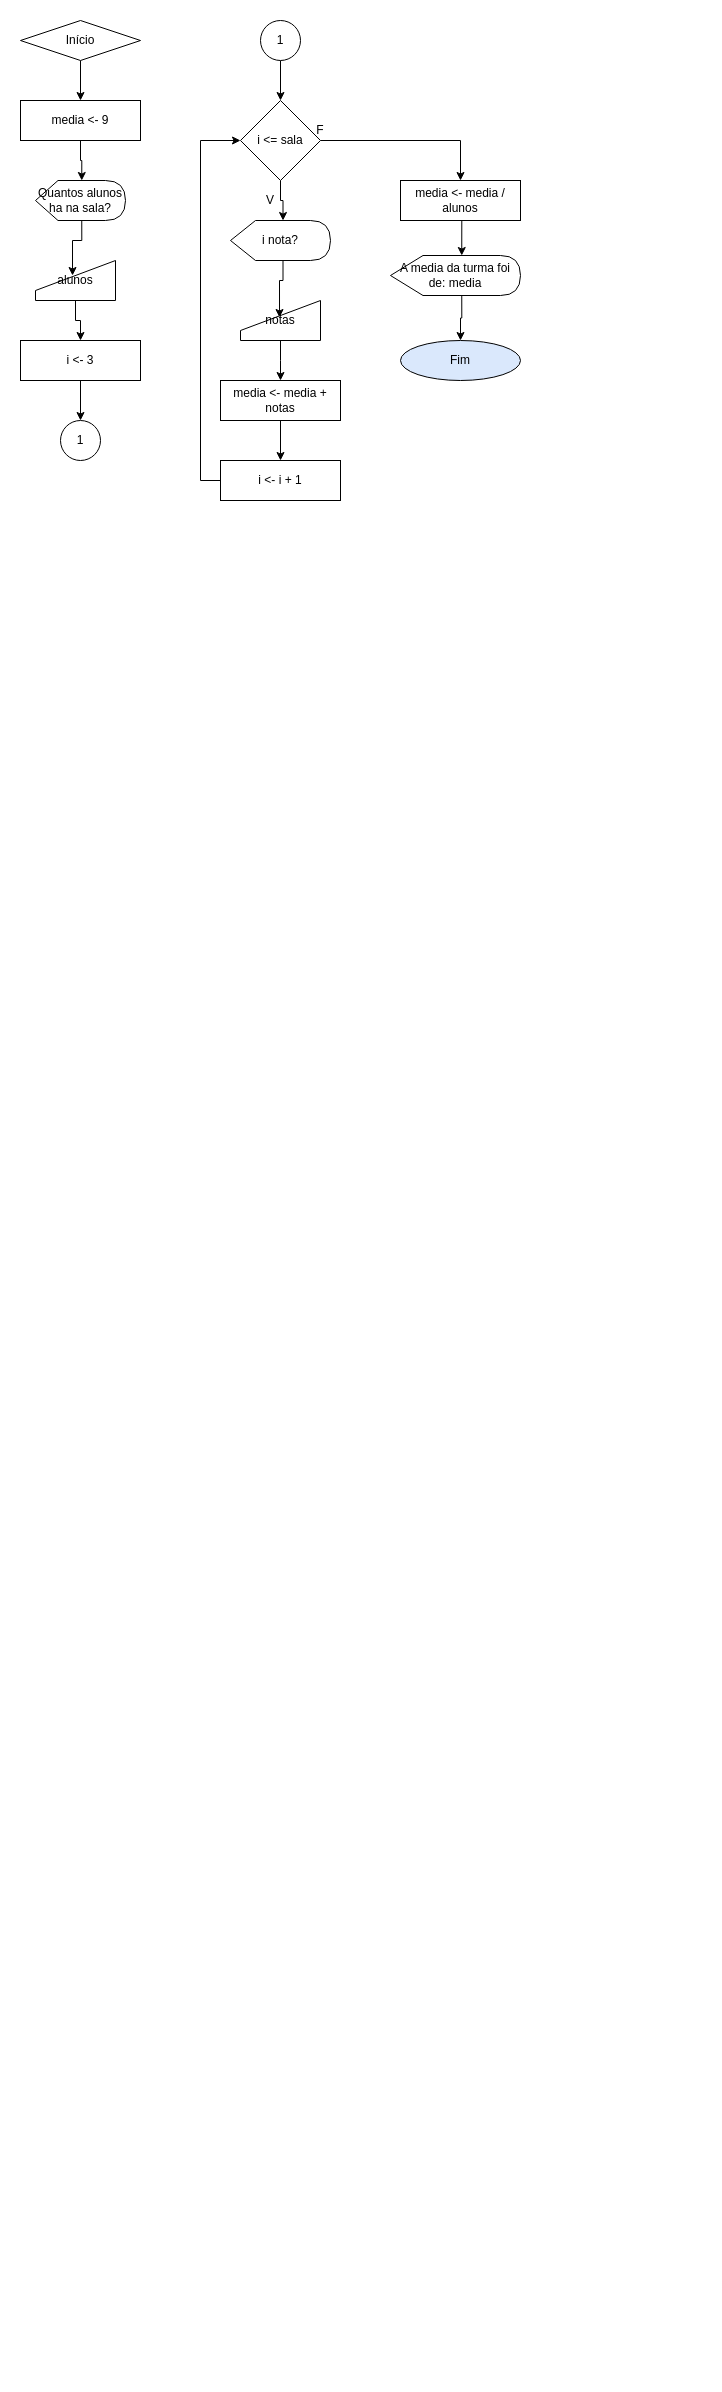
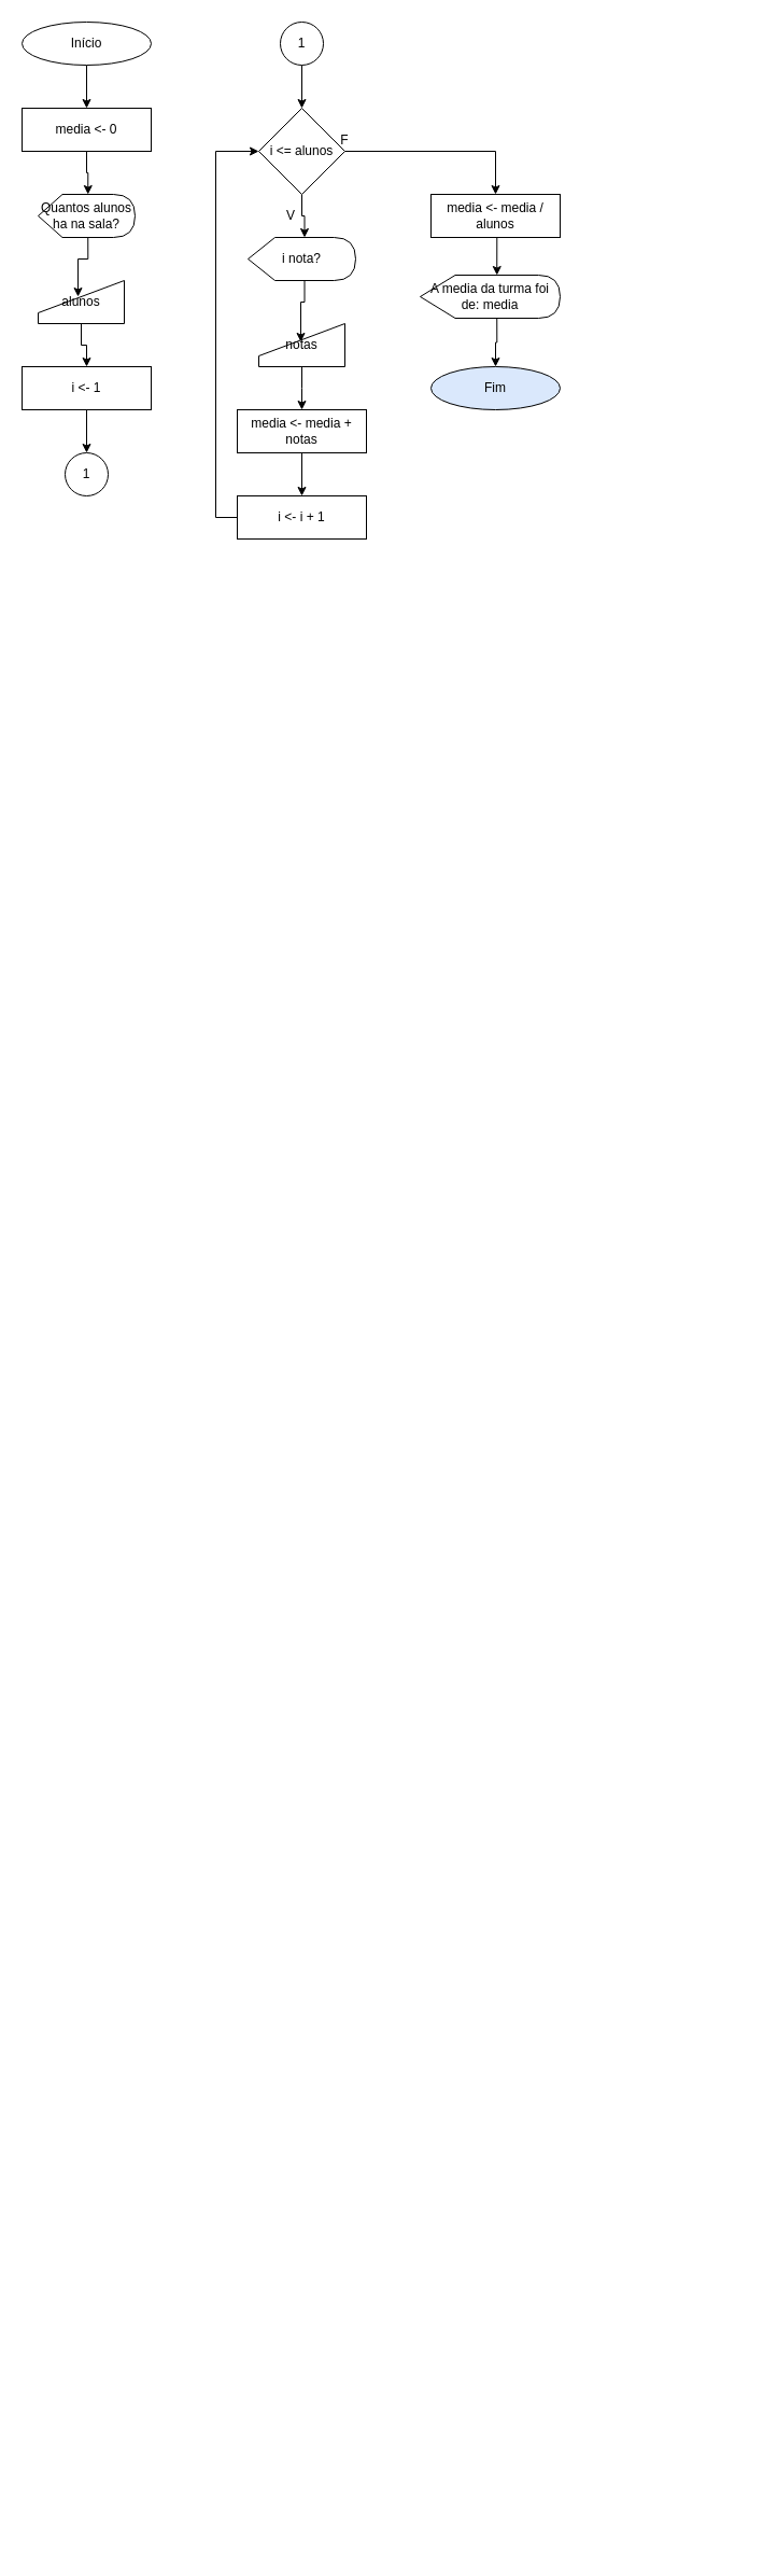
  <mxCell id="0" />
  <mxCell id="1" parent="0" />
  <mxCell id="2" style="edgeStyle=orthogonalEdgeStyle;rounded=0;orthogonalLoop=1;jettySize=auto;html=1;exitX=1;exitY=0.5;exitDx=0;exitDy=0;entryX=0.5;entryY=0;entryDx=0;entryDy=0;" parent="1" edge="1"><mxGeometry relative="1" as="geometry"><mxPoint x="540" y="2020" as="sourcePoint" /></mxGeometry></mxCell>
  <mxCell id="3" style="edgeStyle=orthogonalEdgeStyle;rounded=0;orthogonalLoop=1;jettySize=auto;html=1;exitX=0;exitY=0.5;exitDx=0;exitDy=0;entryX=0;entryY=0;entryDx=40;entryDy=0;entryPerimeter=0;" parent="1" edge="1"><mxGeometry relative="1" as="geometry"><mxPoint x="460" y="2020" as="sourcePoint" /></mxGeometry></mxCell>
  <mxCell id="4" style="edgeStyle=orthogonalEdgeStyle;rounded=0;orthogonalLoop=1;jettySize=auto;html=1;exitX=1;exitY=0.5;exitDx=0;exitDy=0;" parent="1" edge="1"><mxGeometry relative="1" as="geometry"><mxPoint x="620" y="2100" as="sourcePoint" /></mxGeometry></mxCell>
  <mxCell id="5" style="edgeStyle=orthogonalEdgeStyle;rounded=0;orthogonalLoop=1;jettySize=auto;html=1;exitX=0;exitY=0.5;exitDx=0;exitDy=0;entryX=0;entryY=0;entryDx=40;entryDy=0;entryPerimeter=0;" parent="1" edge="1"><mxGeometry relative="1" as="geometry"><mxPoint x="540" y="2100" as="sourcePoint" /></mxGeometry></mxCell>
  <mxCell id="6" style="edgeStyle=orthogonalEdgeStyle;rounded=0;orthogonalLoop=1;jettySize=auto;html=1;exitX=0;exitY=0.5;exitDx=0;exitDy=0;entryX=0;entryY=0;entryDx=40;entryDy=0;entryPerimeter=0;" parent="1" edge="1"><mxGeometry relative="1" as="geometry"><mxPoint x="620" y="2180" as="sourcePoint" /></mxGeometry></mxCell>
  <mxCell id="7" style="edgeStyle=orthogonalEdgeStyle;rounded=0;orthogonalLoop=1;jettySize=auto;html=1;exitX=1;exitY=0.5;exitDx=0;exitDy=0;entryX=0;entryY=0;entryDx=40;entryDy=0;entryPerimeter=0;" parent="1" edge="1"><mxGeometry relative="1" as="geometry"><mxPoint x="700" y="2180" as="sourcePoint" /></mxGeometry></mxCell>
  <mxCell id="8" style="edgeStyle=orthogonalEdgeStyle;rounded=0;orthogonalLoop=1;jettySize=auto;html=1;exitX=1;exitY=0.5;exitDx=0;exitDy=0;entryX=0;entryY=0.5;entryDx=0;entryDy=0;" parent="1" edge="1"><mxGeometry relative="1" as="geometry"><Array as="points"><mxPoint x="200" y="2220" /><mxPoint x="200" y="2370" /><mxPoint x="20" y="2370" /><mxPoint x="20" y="1940" /></Array><mxPoint x="80" y="1940" as="targetPoint" /></mxGeometry></mxCell>
  <mxCell id="9" style="edgeStyle=orthogonalEdgeStyle;rounded=0;orthogonalLoop=1;jettySize=auto;html=1;exitX=0.5;exitY=1;exitDx=0;exitDy=0;entryX=0.5;entryY=0;entryDx=0;entryDy=0;" parent="1" source="10" target="13" edge="1"><mxGeometry relative="1" as="geometry" /></mxCell>
- <mxCell id="10" value="Início" style="rhombus;whiteSpace=wrap;html=1;" parent="1" vertex="1"><mxGeometry x="20" y="20" width="120" height="40" as="geometry" /></mxCell>
+ <mxCell id="10" value="Início" style="ellipse;whiteSpace=wrap;html=1;" parent="1" vertex="1"><mxGeometry x="20" y="20" width="120" height="40" as="geometry" /></mxCell>
  <mxCell id="11" value="Fim" style="ellipse;whiteSpace=wrap;html=1;fillColor=#dae8fc;" parent="1" vertex="1"><mxGeometry x="400" y="340" width="120" height="40" as="geometry" /></mxCell>
  <mxCell id="12" style="edgeStyle=orthogonalEdgeStyle;rounded=0;orthogonalLoop=1;jettySize=auto;html=1;exitX=0.5;exitY=1;exitDx=0;exitDy=0;entryX=0;entryY=0;entryDx=46.25;entryDy=0;entryPerimeter=0;" parent="1" source="13" target="15" edge="1"><mxGeometry relative="1" as="geometry" /></mxCell>
- <mxCell id="13" value="media &amp;lt;- 9" style="rounded=0;whiteSpace=wrap;html=1;" parent="1" vertex="1"><mxGeometry x="20" y="100" width="120" height="40" as="geometry" /></mxCell>
+ <mxCell id="13" value="media &amp;lt;- 0" style="rounded=0;whiteSpace=wrap;html=1;" parent="1" vertex="1"><mxGeometry x="20" y="100" width="120" height="40" as="geometry" /></mxCell>
  <mxCell id="14" style="edgeStyle=orthogonalEdgeStyle;rounded=0;orthogonalLoop=1;jettySize=auto;html=1;exitX=0;exitY=0;exitDx=46.25;exitDy=40;exitPerimeter=0;entryX=0.463;entryY=0.375;entryDx=0;entryDy=0;entryPerimeter=0;" parent="1" source="15" target="17" edge="1"><mxGeometry relative="1" as="geometry" /></mxCell>
  <mxCell id="15" value="Quantos alunos ha na sala?" style="shape=display;whiteSpace=wrap;html=1;" parent="1" vertex="1"><mxGeometry x="35" y="180" width="90" height="40" as="geometry" /></mxCell>
  <mxCell id="16" style="edgeStyle=orthogonalEdgeStyle;rounded=0;orthogonalLoop=1;jettySize=auto;html=1;exitX=0.5;exitY=1;exitDx=0;exitDy=0;entryX=0.5;entryY=0;entryDx=0;entryDy=0;" parent="1" source="17" target="19" edge="1"><mxGeometry relative="1" as="geometry" /></mxCell>
  <mxCell id="17" value="alunos" style="shape=manualInput;whiteSpace=wrap;html=1;" parent="1" vertex="1"><mxGeometry x="35" y="260" width="80" height="40" as="geometry" /></mxCell>
  <mxCell id="18" style="edgeStyle=orthogonalEdgeStyle;rounded=0;orthogonalLoop=1;jettySize=auto;html=1;exitX=0.5;exitY=1;exitDx=0;exitDy=0;entryX=0.5;entryY=0;entryDx=0;entryDy=0;" parent="1" source="19" target="20" edge="1"><mxGeometry relative="1" as="geometry" /></mxCell>
- <mxCell id="19" value="i &amp;lt;- 3" style="rounded=0;whiteSpace=wrap;html=1;" parent="1" vertex="1"><mxGeometry x="20" y="340" width="120" height="40" as="geometry" /></mxCell>
+ <mxCell id="19" value="i &amp;lt;- 1" style="rounded=0;whiteSpace=wrap;html=1;" parent="1" vertex="1"><mxGeometry x="20" y="340" width="120" height="40" as="geometry" /></mxCell>
  <mxCell id="20" value="1" style="ellipse;whiteSpace=wrap;html=1;aspect=fixed;" parent="1" vertex="1"><mxGeometry x="60" y="420" width="40" height="40" as="geometry" /></mxCell>
  <mxCell id="21" style="edgeStyle=orthogonalEdgeStyle;rounded=0;orthogonalLoop=1;jettySize=auto;html=1;exitX=0.5;exitY=1;exitDx=0;exitDy=0;entryX=0.5;entryY=0;entryDx=0;entryDy=0;" parent="1" source="22" target="25" edge="1"><mxGeometry relative="1" as="geometry" /></mxCell>
  <mxCell id="22" value="1" style="ellipse;whiteSpace=wrap;html=1;aspect=fixed;" parent="1" vertex="1"><mxGeometry x="260" y="20" width="40" height="40" as="geometry" /></mxCell>
  <mxCell id="23" style="edgeStyle=orthogonalEdgeStyle;rounded=0;orthogonalLoop=1;jettySize=auto;html=1;exitX=0.5;exitY=1;exitDx=0;exitDy=0;entryX=0;entryY=0;entryDx=52.5;entryDy=0;entryPerimeter=0;" parent="1" source="25" target="27" edge="1"><mxGeometry relative="1" as="geometry" /></mxCell>
  <mxCell id="24" style="edgeStyle=orthogonalEdgeStyle;rounded=0;orthogonalLoop=1;jettySize=auto;html=1;exitX=1;exitY=0.5;exitDx=0;exitDy=0;entryX=0.5;entryY=0;entryDx=0;entryDy=0;" parent="1" source="25" target="38" edge="1"><mxGeometry relative="1" as="geometry" /></mxCell>
- <mxCell id="25" value="i &amp;lt;= sala" style="rhombus;whiteSpace=wrap;html=1;" parent="1" vertex="1"><mxGeometry x="240" y="100" width="80" height="80" as="geometry" /></mxCell>
+ <mxCell id="25" value="i &amp;lt;= alunos" style="rhombus;whiteSpace=wrap;html=1;" parent="1" vertex="1"><mxGeometry x="240" y="100" width="80" height="80" as="geometry" /></mxCell>
  <mxCell id="26" style="edgeStyle=orthogonalEdgeStyle;rounded=0;orthogonalLoop=1;jettySize=auto;html=1;exitX=0;exitY=0;exitDx=52.5;exitDy=40;exitPerimeter=0;entryX=0.488;entryY=0.425;entryDx=0;entryDy=0;entryPerimeter=0;" parent="1" source="27" target="30" edge="1"><mxGeometry relative="1" as="geometry" /></mxCell>
  <mxCell id="27" value="i&amp;nbsp;nota?" style="shape=display;whiteSpace=wrap;html=1;" parent="1" vertex="1"><mxGeometry x="230" y="220" width="100" height="40" as="geometry" /></mxCell>
  <mxCell id="28" value="V" style="text;html=1;strokeColor=none;fillColor=none;align=center;verticalAlign=middle;whiteSpace=wrap;rounded=0;" parent="1" vertex="1"><mxGeometry x="250" y="190" width="40" height="20" as="geometry" /></mxCell>
  <mxCell id="29" style="edgeStyle=orthogonalEdgeStyle;rounded=0;orthogonalLoop=1;jettySize=auto;html=1;exitX=0.5;exitY=1;exitDx=0;exitDy=0;entryX=0.5;entryY=0;entryDx=0;entryDy=0;" parent="1" source="30" edge="1"><mxGeometry relative="1" as="geometry"><mxPoint x="280" y="380" as="targetPoint" /></mxGeometry></mxCell>
  <mxCell id="30" value="notas" style="shape=manualInput;whiteSpace=wrap;html=1;" parent="1" vertex="1"><mxGeometry x="240" y="300" width="80" height="40" as="geometry" /></mxCell>
  <mxCell id="31" style="edgeStyle=orthogonalEdgeStyle;rounded=0;orthogonalLoop=1;jettySize=auto;html=1;exitX=0;exitY=0.5;exitDx=0;exitDy=0;entryX=0;entryY=0.5;entryDx=0;entryDy=0;" parent="1" source="39" target="25" edge="1"><mxGeometry relative="1" as="geometry"><Array as="points"><mxPoint x="200" y="480" /><mxPoint x="200" y="140" /></Array></mxGeometry></mxCell>
  <mxCell id="32" style="edgeStyle=orthogonalEdgeStyle;rounded=0;orthogonalLoop=1;jettySize=auto;html=1;exitX=0;exitY=0;exitDx=71.25;exitDy=40;exitPerimeter=0;entryX=0.5;entryY=0;entryDx=0;entryDy=0;" parent="1" source="33" target="11" edge="1"><mxGeometry relative="1" as="geometry" /></mxCell>
  <mxCell id="33" value="A media da turma foi de: media" style="shape=display;whiteSpace=wrap;html=1;" parent="1" vertex="1"><mxGeometry x="390" y="255" width="130" height="40" as="geometry" /></mxCell>
  <mxCell id="34" value="F" style="text;html=1;strokeColor=none;fillColor=none;align=center;verticalAlign=middle;whiteSpace=wrap;rounded=0;" parent="1" vertex="1"><mxGeometry x="300" y="120" width="40" height="20" as="geometry" /></mxCell>
  <mxCell id="35" style="edgeStyle=orthogonalEdgeStyle;rounded=0;orthogonalLoop=1;jettySize=auto;html=1;exitX=0.5;exitY=1;exitDx=0;exitDy=0;entryX=0.5;entryY=0;entryDx=0;entryDy=0;" parent="1" source="36" target="39" edge="1"><mxGeometry relative="1" as="geometry" /></mxCell>
  <mxCell id="36" value="media &amp;lt;- media + notas" style="rounded=0;whiteSpace=wrap;html=1;" parent="1" vertex="1"><mxGeometry x="220" y="380" width="120" height="40" as="geometry" /></mxCell>
  <mxCell id="37" style="edgeStyle=orthogonalEdgeStyle;rounded=0;orthogonalLoop=1;jettySize=auto;html=1;exitX=0.5;exitY=1;exitDx=0;exitDy=0;entryX=0;entryY=0;entryDx=71.25;entryDy=0;entryPerimeter=0;" parent="1" source="38" target="33" edge="1"><mxGeometry relative="1" as="geometry" /></mxCell>
  <mxCell id="38" value="media &amp;lt;- media / alunos" style="rounded=0;whiteSpace=wrap;html=1;" parent="1" vertex="1"><mxGeometry x="400" y="180" width="120" height="40" as="geometry" /></mxCell>
  <mxCell id="39" value="i &amp;lt;- i + 1" style="rounded=0;whiteSpace=wrap;html=1;" parent="1" vertex="1"><mxGeometry x="220" y="460" width="120" height="40" as="geometry" /></mxCell>
